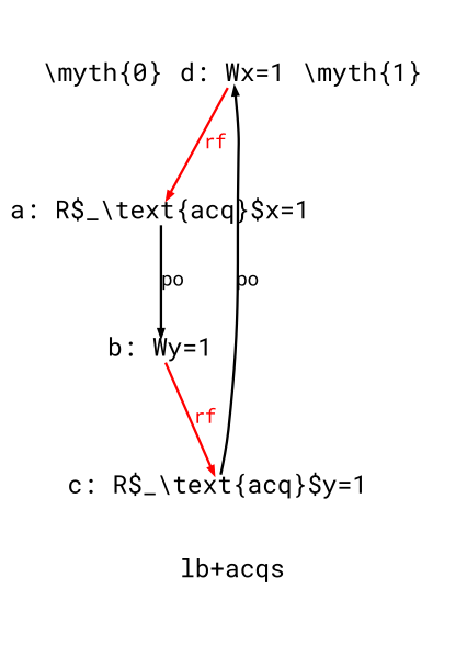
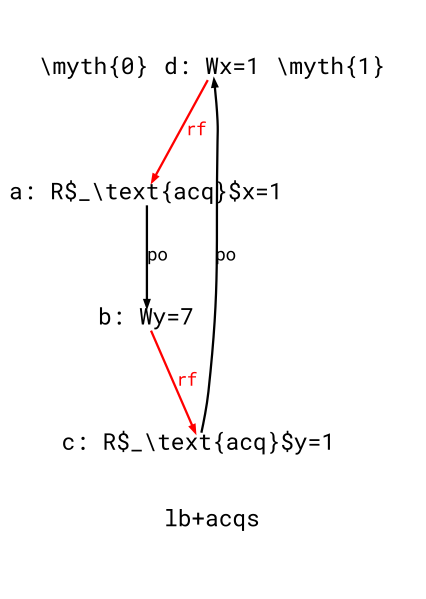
  digraph {
    fontsize=10
    label="lb+acqs"
    splines=spline
    fontname="Roboto Mono"
    node [fixedsize=true fontsize=10 shape=none fontname="Roboto Mono"]
    edge [arrowsize=0.300000 color=black fontcolor=black fontsize=8 fontname="Roboto Mono"]
    n1 [height=0.091875 label="\\myth{0}" width=0.455000]
    n2 [height=0.138889 label="a: R$_\\text{acq}$x=1" width=0.486111]
-   n3 [height=0.138889 label="b: Wy=1" width=0.486111]
+   n3 [height=0.138889 label="b: Wy=7" width=0.486111]
    n4 [height=0.138889 label="c: R$_\\text{acq}$y=1" width=0.486111]
    n5 [height=0.091875 label="\\myth{1}" width=0.455000]
    n6 [height=0.138889 label="d: Wx=1" width=0.486111]
    n2 -> n3 [label=po]
    n3 -> n4 [color=red fontcolor=red label=rf]
    n6 -> n2 [color=red fontcolor=red label=rf]
    n6 -> n4 [dir=back label=po]
  }
